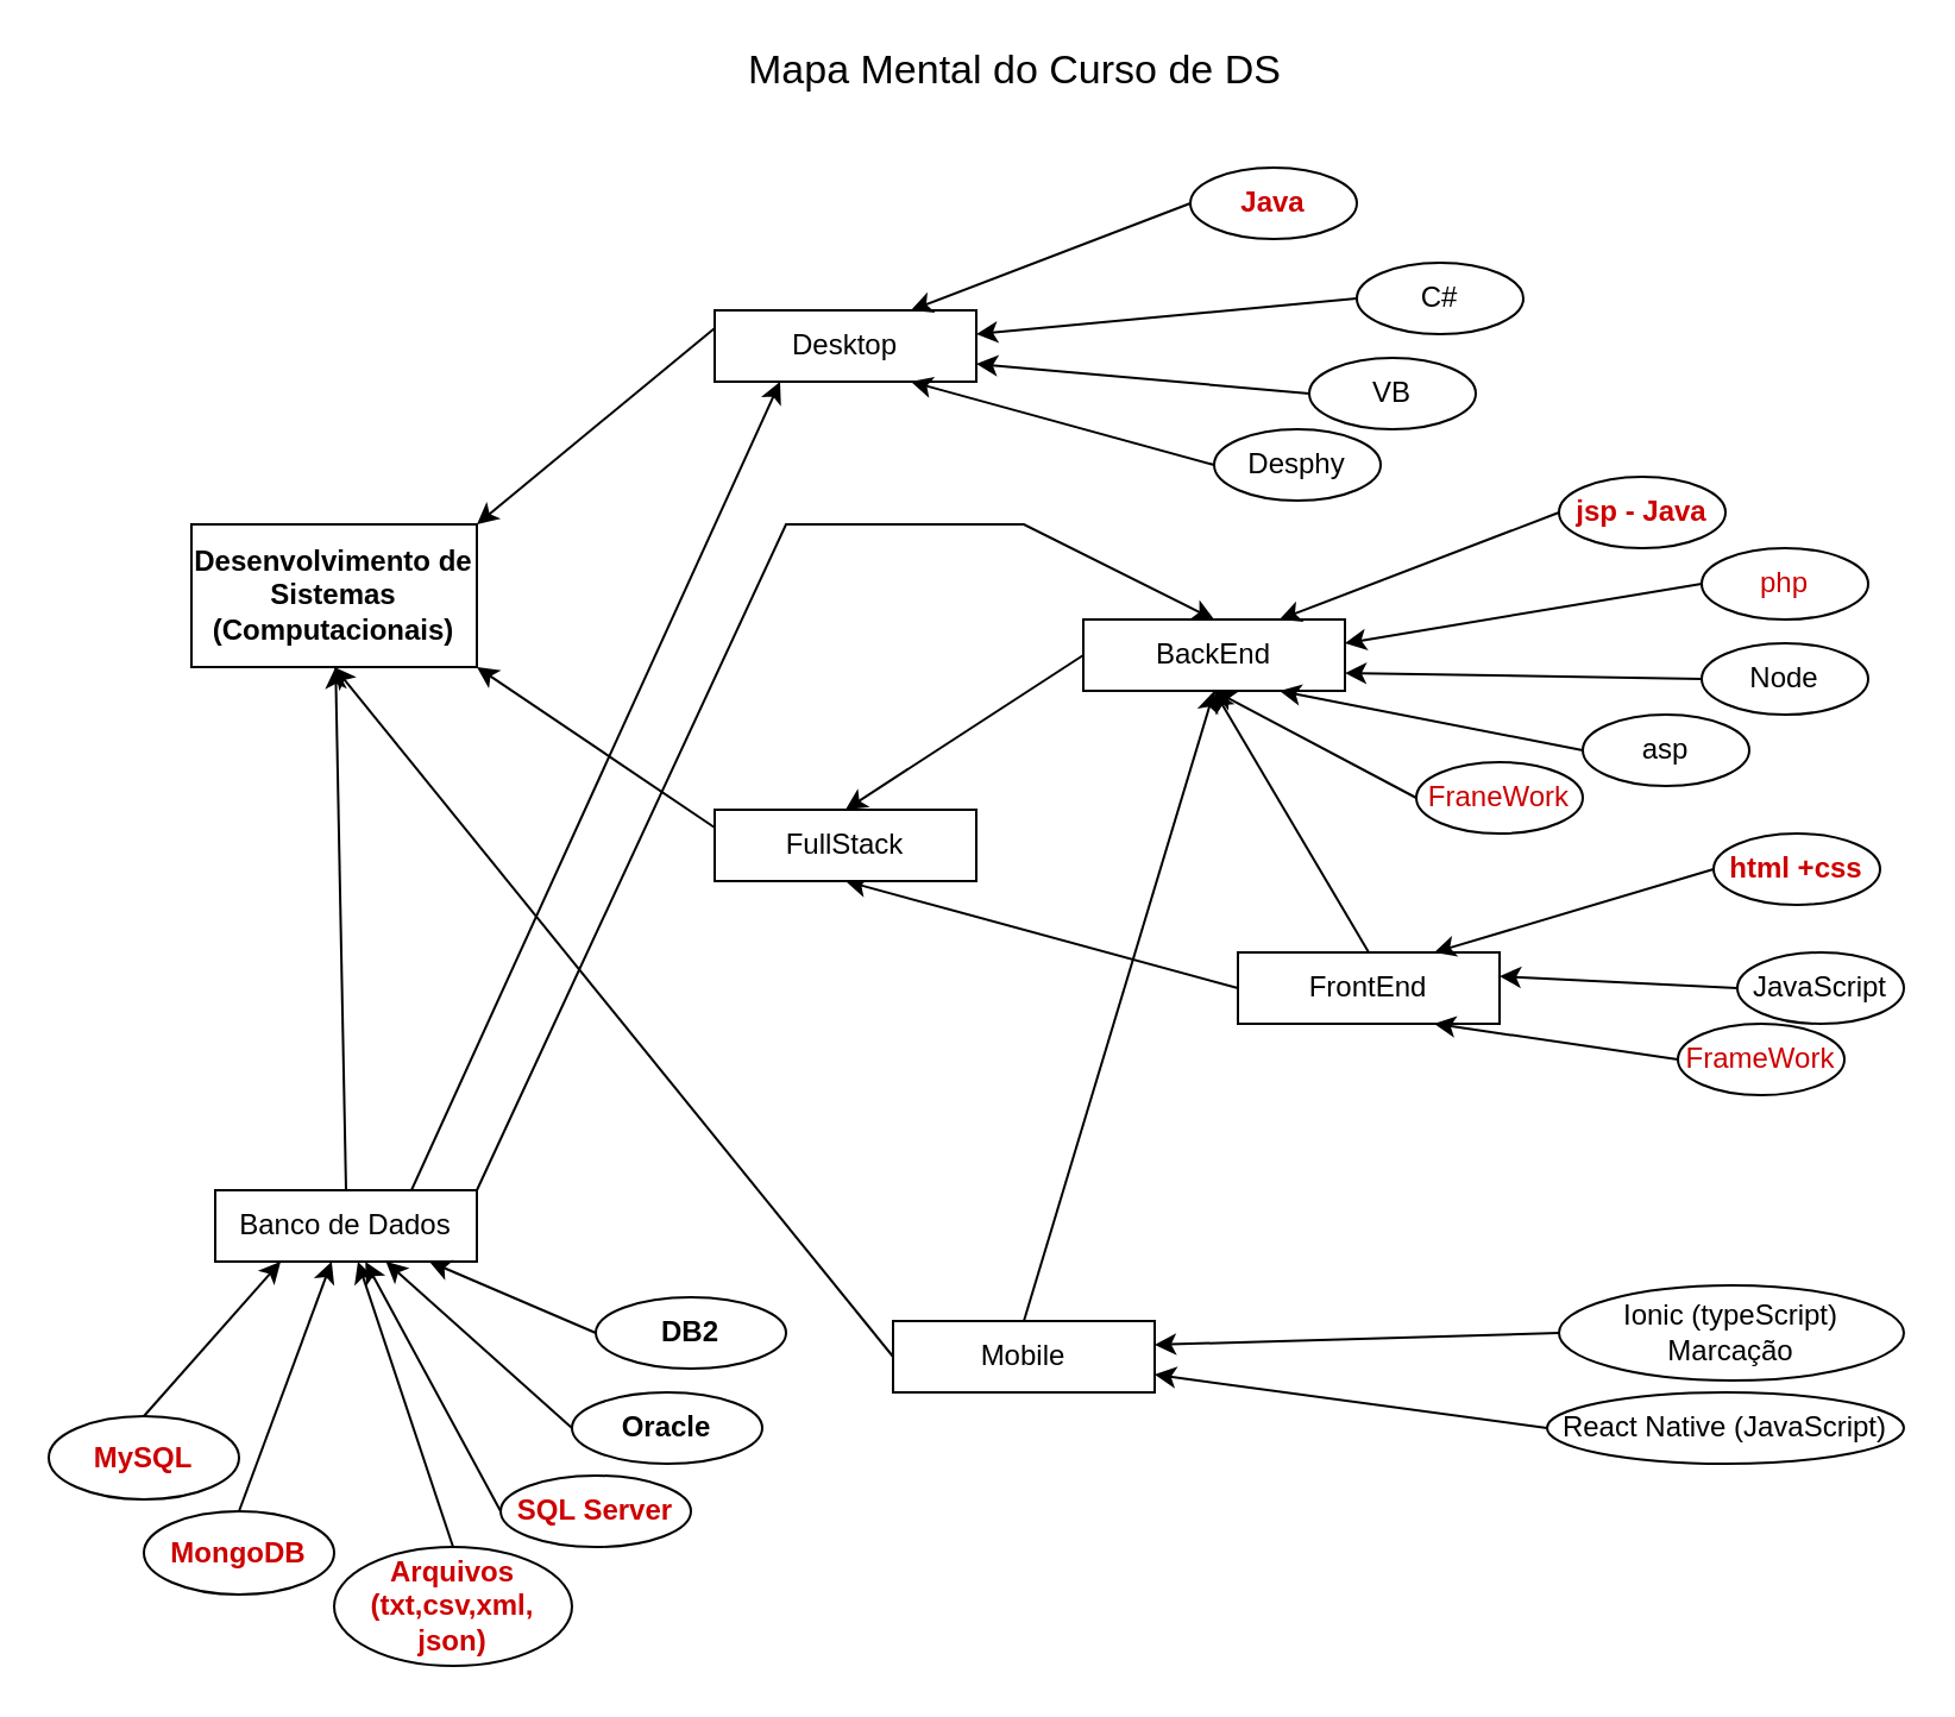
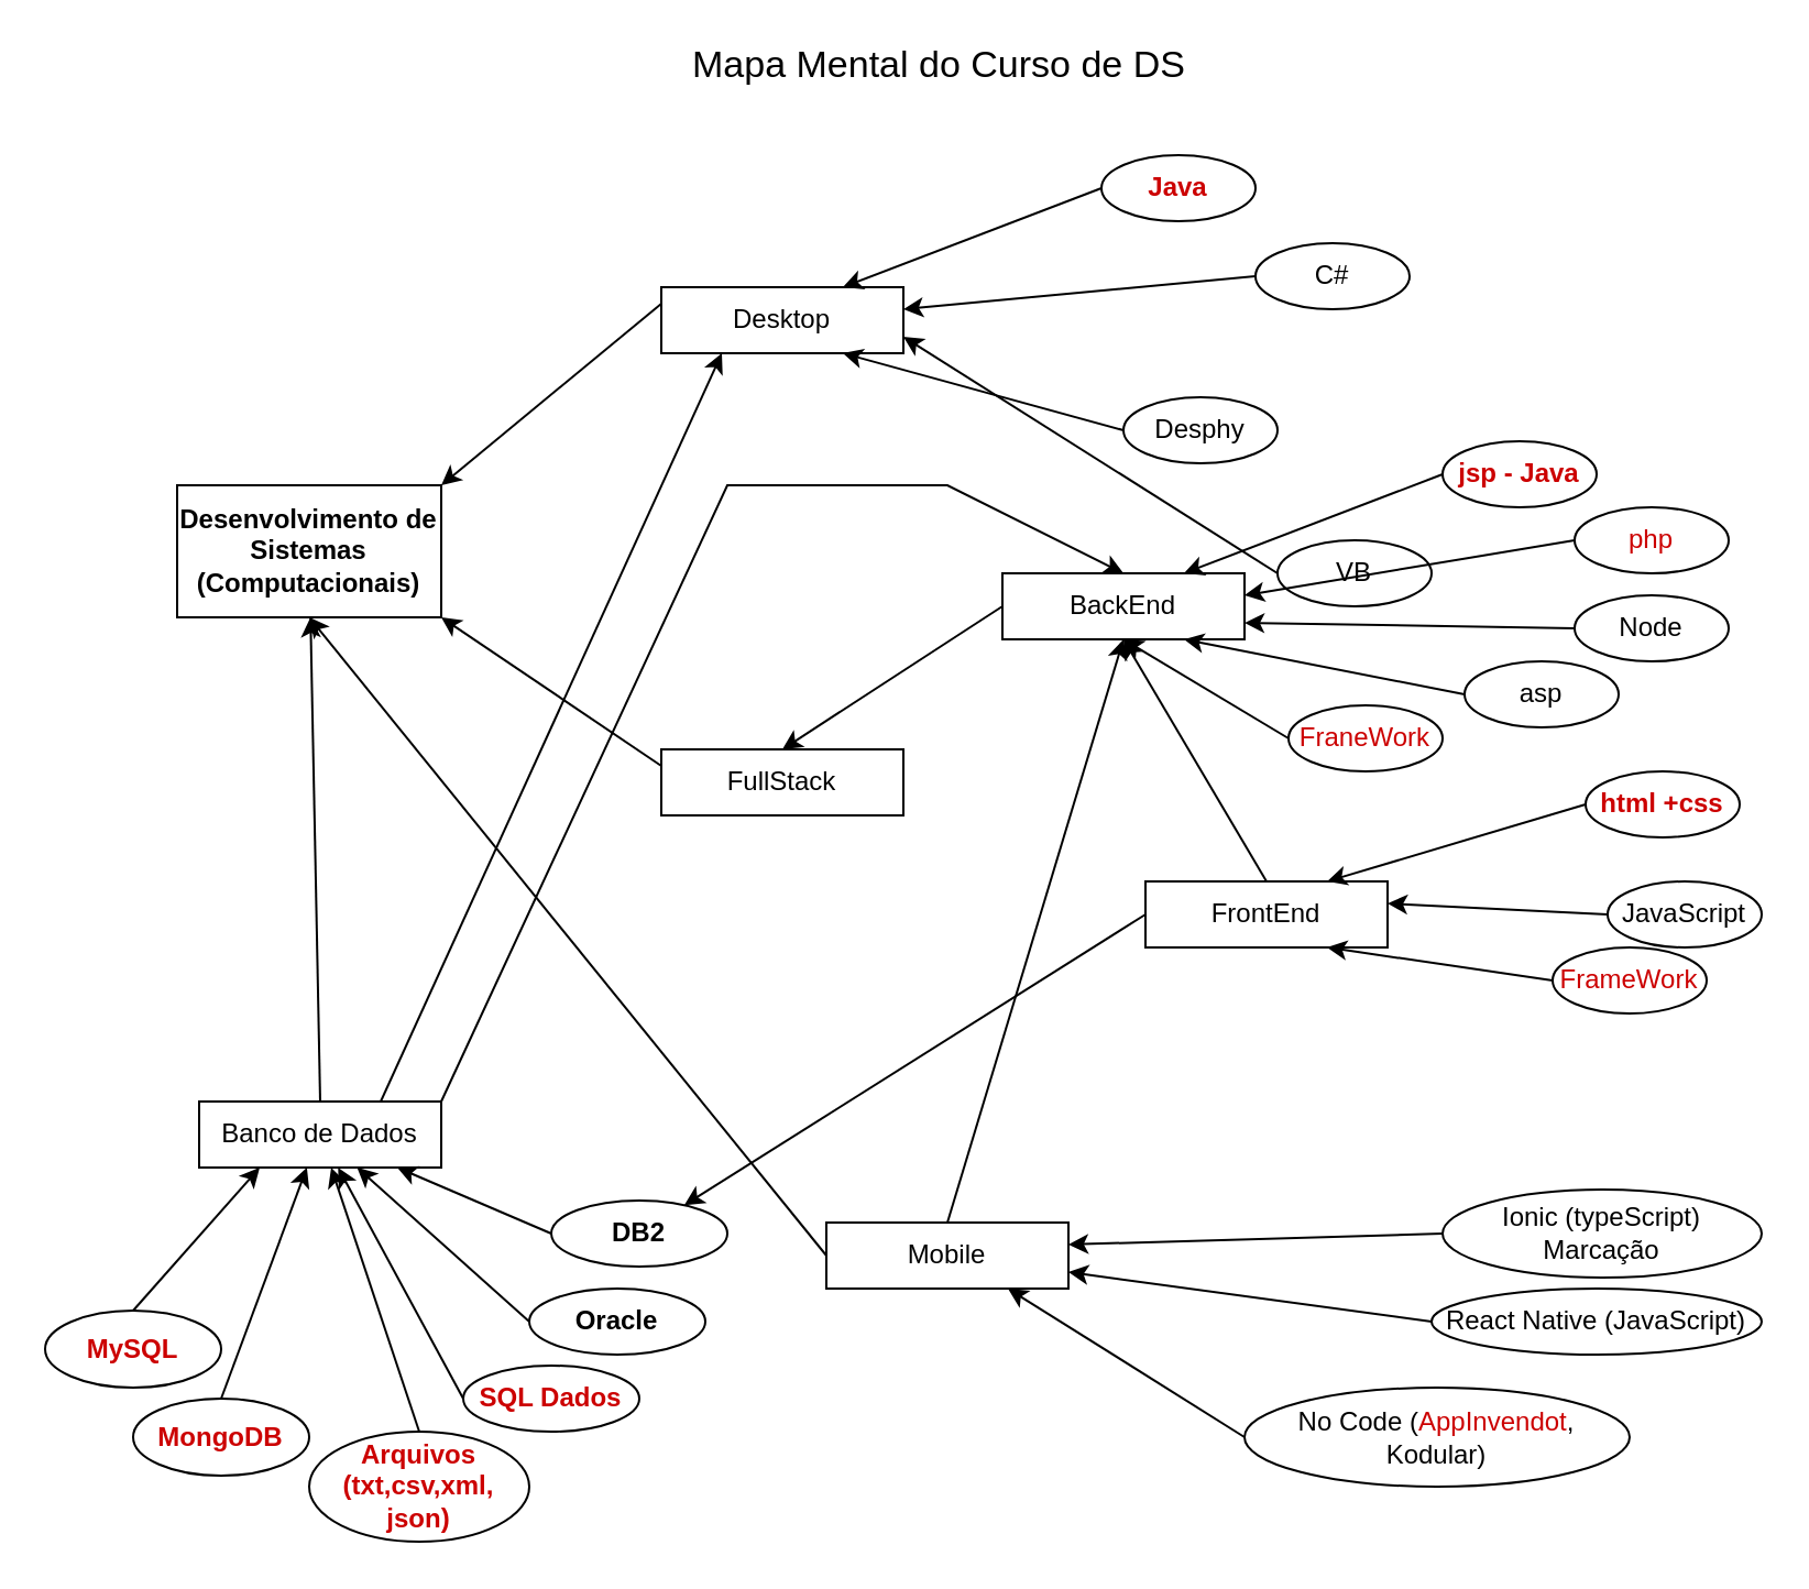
  <mxCell id="0" />
  <mxCell id="1" parent="0" />
  <mxCell id="2" value="Desenvolvimento de Sistemas&lt;br&gt;(Computacionais)" style="rounded=0;whiteSpace=wrap;html=1;fontStyle=1" vertex="1" parent="1"><mxGeometry x="80" y="220" width="120" height="60" as="geometry" /></mxCell>
  <mxCell id="3" style="edgeStyle=none;rounded=0;orthogonalLoop=1;jettySize=auto;html=1;exitX=0;exitY=0.25;exitDx=0;exitDy=0;entryX=1;entryY=0;entryDx=0;entryDy=0;fontColor=#CC0000;" edge="1" parent="1" source="4" target="2"><mxGeometry relative="1" as="geometry" /></mxCell>
  <mxCell id="4" value="Desktop" style="rounded=0;whiteSpace=wrap;html=1;" vertex="1" parent="1"><mxGeometry x="300" y="130" width="110" height="30" as="geometry" /></mxCell>
  <mxCell id="5" style="rounded=0;orthogonalLoop=1;jettySize=auto;html=1;exitX=0;exitY=0.5;exitDx=0;exitDy=0;entryX=0.75;entryY=0;entryDx=0;entryDy=0;" edge="1" parent="1" source="6" target="4"><mxGeometry relative="1" as="geometry" /></mxCell>
  <mxCell id="6" value="Java" style="ellipse;whiteSpace=wrap;html=1;fontStyle=1;fontColor=#CC0000;" vertex="1" parent="1"><mxGeometry x="500" y="70" width="70" height="30" as="geometry" /></mxCell>
  <mxCell id="7" style="edgeStyle=none;rounded=0;orthogonalLoop=1;jettySize=auto;html=1;exitX=0;exitY=0.5;exitDx=0;exitDy=0;" edge="1" parent="1" source="8"><mxGeometry relative="1" as="geometry"><mxPoint x="410" y="140" as="targetPoint" /></mxGeometry></mxCell>
  <mxCell id="8" value="C#" style="ellipse;whiteSpace=wrap;html=1;" vertex="1" parent="1"><mxGeometry x="570" y="110" width="70" height="30" as="geometry" /></mxCell>
  <mxCell id="9" style="edgeStyle=none;rounded=0;orthogonalLoop=1;jettySize=auto;html=1;exitX=0;exitY=0.5;exitDx=0;exitDy=0;entryX=1;entryY=0.75;entryDx=0;entryDy=0;" edge="1" parent="1" source="10" target="4"><mxGeometry relative="1" as="geometry" /></mxCell>
- <mxCell id="10" value="VB" style="ellipse;whiteSpace=wrap;html=1;" vertex="1" parent="1"><mxGeometry x="550" y="150" width="70" height="30" as="geometry" /></mxCell>
+ <mxCell id="10" value="VB" style="ellipse;whiteSpace=wrap;html=1;" vertex="1" parent="1"><mxGeometry x="580" y="245" width="70" height="30" as="geometry" /></mxCell>
  <mxCell id="11" style="edgeStyle=none;rounded=0;orthogonalLoop=1;jettySize=auto;html=1;exitX=0;exitY=0.5;exitDx=0;exitDy=0;entryX=0.75;entryY=1;entryDx=0;entryDy=0;" edge="1" parent="1" source="12" target="4"><mxGeometry relative="1" as="geometry" /></mxCell>
  <mxCell id="12" value="Desphy" style="ellipse;whiteSpace=wrap;html=1;" vertex="1" parent="1"><mxGeometry x="510" y="180" width="70" height="30" as="geometry" /></mxCell>
  <mxCell id="13" style="edgeStyle=none;rounded=0;orthogonalLoop=1;jettySize=auto;html=1;exitX=0;exitY=0.5;exitDx=0;exitDy=0;entryX=0.5;entryY=0;entryDx=0;entryDy=0;fontColor=#CC0000;" edge="1" parent="1" source="14" target="33"><mxGeometry relative="1" as="geometry" /></mxCell>
  <mxCell id="14" value="BackEnd" style="rounded=0;whiteSpace=wrap;html=1;" vertex="1" parent="1"><mxGeometry x="455" y="260" width="110" height="30" as="geometry" /></mxCell>
  <mxCell id="15" style="rounded=0;orthogonalLoop=1;jettySize=auto;html=1;exitX=0;exitY=0.5;exitDx=0;exitDy=0;entryX=0.75;entryY=0;entryDx=0;entryDy=0;" edge="1" source="16" target="14" parent="1"><mxGeometry relative="1" as="geometry" /></mxCell>
  <mxCell id="16" value="jsp - Java" style="ellipse;whiteSpace=wrap;html=1;fontStyle=1;fontColor=#CC0000;" vertex="1" parent="1"><mxGeometry x="655" y="200" width="70" height="30" as="geometry" /></mxCell>
  <mxCell id="17" style="edgeStyle=none;rounded=0;orthogonalLoop=1;jettySize=auto;html=1;exitX=0;exitY=0.5;exitDx=0;exitDy=0;" edge="1" source="18" parent="1"><mxGeometry relative="1" as="geometry"><mxPoint x="565" y="270" as="targetPoint" /></mxGeometry></mxCell>
  <mxCell id="18" value="php" style="ellipse;whiteSpace=wrap;html=1;fontColor=#CC0000;" vertex="1" parent="1"><mxGeometry x="715" y="230" width="70" height="30" as="geometry" /></mxCell>
  <mxCell id="19" style="edgeStyle=none;rounded=0;orthogonalLoop=1;jettySize=auto;html=1;exitX=0;exitY=0.5;exitDx=0;exitDy=0;entryX=1;entryY=0.75;entryDx=0;entryDy=0;" edge="1" source="20" target="14" parent="1"><mxGeometry relative="1" as="geometry" /></mxCell>
  <mxCell id="20" value="Node" style="ellipse;whiteSpace=wrap;html=1;" vertex="1" parent="1"><mxGeometry x="715" y="270" width="70" height="30" as="geometry" /></mxCell>
  <mxCell id="21" style="edgeStyle=none;rounded=0;orthogonalLoop=1;jettySize=auto;html=1;exitX=0;exitY=0.5;exitDx=0;exitDy=0;entryX=0.75;entryY=1;entryDx=0;entryDy=0;" edge="1" source="22" target="14" parent="1"><mxGeometry relative="1" as="geometry" /></mxCell>
  <mxCell id="22" value="asp" style="ellipse;whiteSpace=wrap;html=1;" vertex="1" parent="1"><mxGeometry x="665" y="300" width="70" height="30" as="geometry" /></mxCell>
- <mxCell id="23" style="edgeStyle=none;rounded=0;orthogonalLoop=1;jettySize=auto;html=1;exitX=0;exitY=0.5;exitDx=0;exitDy=0;entryX=0.5;entryY=1;entryDx=0;entryDy=0;fontColor=#CC0000;" edge="1" parent="1" source="25" target="33"><mxGeometry relative="1" as="geometry" /></mxCell>
+ <mxCell id="23" style="edgeStyle=none;rounded=0;orthogonalLoop=1;jettySize=auto;html=1;exitX=0;exitY=0.5;exitDx=0;exitDy=0;fontColor=#CC0000;" edge="1" parent="1" source="25" target="60"><mxGeometry relative="1" as="geometry" /></mxCell>
  <mxCell id="24" style="edgeStyle=none;rounded=0;orthogonalLoop=1;jettySize=auto;html=1;exitX=0.5;exitY=0;exitDx=0;exitDy=0;entryX=0.5;entryY=1;entryDx=0;entryDy=0;fontColor=#000000;" edge="1" parent="1" source="25" target="14"><mxGeometry relative="1" as="geometry" /></mxCell>
  <mxCell id="25" value="FrontEnd" style="rounded=0;whiteSpace=wrap;html=1;" vertex="1" parent="1"><mxGeometry x="520" y="400" width="110" height="30" as="geometry" /></mxCell>
  <mxCell id="26" style="rounded=0;orthogonalLoop=1;jettySize=auto;html=1;exitX=0;exitY=0.5;exitDx=0;exitDy=0;entryX=0.75;entryY=0;entryDx=0;entryDy=0;" edge="1" source="27" target="25" parent="1"><mxGeometry relative="1" as="geometry" /></mxCell>
  <mxCell id="27" value="html +css" style="ellipse;whiteSpace=wrap;html=1;fontStyle=1;fontColor=#CC0000;" vertex="1" parent="1"><mxGeometry x="720" y="350" width="70" height="30" as="geometry" /></mxCell>
  <mxCell id="28" style="edgeStyle=none;rounded=0;orthogonalLoop=1;jettySize=auto;html=1;exitX=0;exitY=0.5;exitDx=0;exitDy=0;" edge="1" source="29" parent="1"><mxGeometry relative="1" as="geometry"><mxPoint x="630" y="410" as="targetPoint" /></mxGeometry></mxCell>
  <mxCell id="29" value="JavaScript" style="ellipse;whiteSpace=wrap;html=1;" vertex="1" parent="1"><mxGeometry x="730" y="400" width="70" height="30" as="geometry" /></mxCell>
  <mxCell id="30" style="edgeStyle=none;rounded=0;orthogonalLoop=1;jettySize=auto;html=1;exitX=0;exitY=0.5;exitDx=0;exitDy=0;entryX=0.75;entryY=1;entryDx=0;entryDy=0;" edge="1" source="31" target="25" parent="1"><mxGeometry relative="1" as="geometry" /></mxCell>
  <mxCell id="31" value="FrameWork" style="ellipse;whiteSpace=wrap;html=1;fontColor=#CC0000;" vertex="1" parent="1"><mxGeometry x="705" y="430" width="70" height="30" as="geometry" /></mxCell>
  <mxCell id="32" style="edgeStyle=none;rounded=0;orthogonalLoop=1;jettySize=auto;html=1;exitX=0;exitY=0.25;exitDx=0;exitDy=0;entryX=1;entryY=1;entryDx=0;entryDy=0;fontColor=#CC0000;" edge="1" parent="1" source="33" target="2"><mxGeometry relative="1" as="geometry" /></mxCell>
  <mxCell id="33" value="FullStack" style="rounded=0;whiteSpace=wrap;html=1;" vertex="1" parent="1"><mxGeometry x="300" y="340" width="110" height="30" as="geometry" /></mxCell>
  <mxCell id="34" style="edgeStyle=none;rounded=0;orthogonalLoop=1;jettySize=auto;html=1;exitX=0;exitY=0.5;exitDx=0;exitDy=0;entryX=0.5;entryY=1;entryDx=0;entryDy=0;fontColor=#CC0000;" edge="1" parent="1" source="36" target="2"><mxGeometry relative="1" as="geometry" /></mxCell>
  <mxCell id="35" style="edgeStyle=none;rounded=0;orthogonalLoop=1;jettySize=auto;html=1;exitX=0.5;exitY=0;exitDx=0;exitDy=0;entryX=0.5;entryY=1;entryDx=0;entryDy=0;fontColor=#000000;" edge="1" parent="1" source="36" target="14"><mxGeometry relative="1" as="geometry" /></mxCell>
  <mxCell id="36" value="Mobile" style="rounded=0;whiteSpace=wrap;html=1;" vertex="1" parent="1"><mxGeometry x="375" y="555" width="110" height="30" as="geometry" /></mxCell>
  <mxCell id="37" style="edgeStyle=none;rounded=0;orthogonalLoop=1;jettySize=auto;html=1;exitX=0;exitY=0.5;exitDx=0;exitDy=0;" edge="1" source="38" parent="1"><mxGeometry relative="1" as="geometry"><mxPoint x="485" y="565" as="targetPoint" /></mxGeometry></mxCell>
  <mxCell id="38" value="Ionic (typeScript) Marcação" style="ellipse;whiteSpace=wrap;html=1;" vertex="1" parent="1"><mxGeometry x="655" y="540" width="145" height="40" as="geometry" /></mxCell>
  <mxCell id="39" style="edgeStyle=none;rounded=0;orthogonalLoop=1;jettySize=auto;html=1;exitX=0;exitY=0.5;exitDx=0;exitDy=0;entryX=1;entryY=0.75;entryDx=0;entryDy=0;" edge="1" source="40" target="36" parent="1"><mxGeometry relative="1" as="geometry" /></mxCell>
  <mxCell id="40" value="React Native (JavaScript)" style="ellipse;whiteSpace=wrap;html=1;" vertex="1" parent="1"><mxGeometry x="650" y="585" width="150" height="30" as="geometry" /></mxCell>
+ <mxCell id="41" style="edgeStyle=none;rounded=0;orthogonalLoop=1;jettySize=auto;html=1;exitX=0;exitY=0.5;exitDx=0;exitDy=0;entryX=0.75;entryY=1;entryDx=0;entryDy=0;" edge="1" source="42" target="36" parent="1"><mxGeometry relative="1" as="geometry" /></mxCell>
+ <mxCell id="42" value="No Code (&lt;font color=&quot;#cc0000&quot;&gt;AppInvendot&lt;/font&gt;, Kodular)" style="ellipse;whiteSpace=wrap;html=1;" vertex="1" parent="1"><mxGeometry x="565" y="630" width="175" height="45" as="geometry" /></mxCell>
  <mxCell id="43" style="edgeStyle=none;rounded=0;orthogonalLoop=1;jettySize=auto;html=1;exitX=0;exitY=0.5;exitDx=0;exitDy=0;entryX=0.5;entryY=1;entryDx=0;entryDy=0;fontColor=#CC0000;" edge="1" parent="1" source="44" target="14"><mxGeometry relative="1" as="geometry" /></mxCell>
- <mxCell id="44" value="FraneWork" style="ellipse;whiteSpace=wrap;html=1;fontColor=#CC0000;" vertex="1" parent="1"><mxGeometry x="595" y="320" width="70" height="30" as="geometry" /></mxCell>
+ <mxCell id="44" value="FraneWork" style="ellipse;whiteSpace=wrap;html=1;fontColor=#CC0000;" vertex="1" parent="1"><mxGeometry x="585" y="320" width="70" height="30" as="geometry" /></mxCell>
  <mxCell id="45" style="edgeStyle=none;rounded=0;orthogonalLoop=1;jettySize=auto;html=1;exitX=0.5;exitY=0;exitDx=0;exitDy=0;fontColor=#000000;" edge="1" parent="1" source="48" target="2"><mxGeometry relative="1" as="geometry" /></mxCell>
  <mxCell id="46" style="edgeStyle=none;rounded=0;orthogonalLoop=1;jettySize=auto;html=1;exitX=0.75;exitY=0;exitDx=0;exitDy=0;entryX=0.25;entryY=1;entryDx=0;entryDy=0;fontColor=#000000;" edge="1" parent="1" source="48" target="4"><mxGeometry relative="1" as="geometry" /></mxCell>
  <mxCell id="47" style="edgeStyle=none;rounded=0;orthogonalLoop=1;jettySize=auto;html=1;exitX=1;exitY=0;exitDx=0;exitDy=0;entryX=0.5;entryY=0;entryDx=0;entryDy=0;fontColor=#000000;" edge="1" parent="1" source="48" target="14"><mxGeometry relative="1" as="geometry"><Array as="points"><mxPoint x="330" y="220" /><mxPoint x="430" y="220" /></Array></mxGeometry></mxCell>
  <mxCell id="48" value="Banco de Dados" style="rounded=0;whiteSpace=wrap;html=1;" vertex="1" parent="1"><mxGeometry x="90" y="500" width="110" height="30" as="geometry" /></mxCell>
  <mxCell id="49" style="edgeStyle=none;rounded=0;orthogonalLoop=1;jettySize=auto;html=1;exitX=0.5;exitY=0;exitDx=0;exitDy=0;entryX=0.25;entryY=1;entryDx=0;entryDy=0;fontColor=#000000;" edge="1" parent="1" source="50" target="48"><mxGeometry relative="1" as="geometry" /></mxCell>
  <mxCell id="50" value="MySQL" style="ellipse;whiteSpace=wrap;html=1;fontStyle=1;fontColor=#CC0000;" vertex="1" parent="1"><mxGeometry x="20" y="595" width="80" height="35" as="geometry" /></mxCell>
  <mxCell id="51" style="edgeStyle=none;rounded=0;orthogonalLoop=1;jettySize=auto;html=1;exitX=0.5;exitY=0;exitDx=0;exitDy=0;fontColor=#000000;entryX=0.445;entryY=1;entryDx=0;entryDy=0;entryPerimeter=0;" edge="1" parent="1" source="52" target="48"><mxGeometry relative="1" as="geometry"><mxPoint x="160" y="530" as="targetPoint" /></mxGeometry></mxCell>
  <mxCell id="52" value="MongoDB" style="ellipse;whiteSpace=wrap;html=1;fontStyle=1;fontColor=#CC0000;" vertex="1" parent="1"><mxGeometry x="60" y="635" width="80" height="35" as="geometry" /></mxCell>
  <mxCell id="53" style="edgeStyle=none;rounded=0;orthogonalLoop=1;jettySize=auto;html=1;exitX=0.5;exitY=0;exitDx=0;exitDy=0;fontColor=#000000;" edge="1" parent="1" source="54" target="48"><mxGeometry relative="1" as="geometry" /></mxCell>
  <mxCell id="54" value="Arquivos (txt,csv,xml, json)" style="ellipse;whiteSpace=wrap;html=1;fontStyle=1;fontColor=#CC0000;" vertex="1" parent="1"><mxGeometry x="140" y="650" width="100" height="50" as="geometry" /></mxCell>
  <mxCell id="55" style="edgeStyle=none;rounded=0;orthogonalLoop=1;jettySize=auto;html=1;exitX=0;exitY=0.5;exitDx=0;exitDy=0;fontColor=#000000;" edge="1" parent="1" source="56" target="48"><mxGeometry relative="1" as="geometry" /></mxCell>
- <mxCell id="56" value="SQL Server" style="ellipse;whiteSpace=wrap;html=1;fontStyle=1;fontColor=#CC0000;" vertex="1" parent="1"><mxGeometry x="210" y="620" width="80" height="30" as="geometry" /></mxCell>
+ <mxCell id="56" value="SQL Dados" style="ellipse;whiteSpace=wrap;html=1;fontStyle=1;fontColor=#CC0000;" vertex="1" parent="1"><mxGeometry x="210" y="620" width="80" height="30" as="geometry" /></mxCell>
  <mxCell id="57" style="edgeStyle=none;rounded=0;orthogonalLoop=1;jettySize=auto;html=1;exitX=0;exitY=0.5;exitDx=0;exitDy=0;fontColor=#000000;" edge="1" parent="1" source="58" target="48"><mxGeometry relative="1" as="geometry" /></mxCell>
  <mxCell id="58" value="Oracle" style="ellipse;whiteSpace=wrap;html=1;fontStyle=1;" vertex="1" parent="1"><mxGeometry x="240" y="585" width="80" height="30" as="geometry" /></mxCell>
  <mxCell id="59" style="edgeStyle=none;rounded=0;orthogonalLoop=1;jettySize=auto;html=1;exitX=0;exitY=0.5;exitDx=0;exitDy=0;fontColor=#000000;" edge="1" parent="1" source="60" target="48"><mxGeometry relative="1" as="geometry" /></mxCell>
  <mxCell id="60" value="DB2" style="ellipse;whiteSpace=wrap;html=1;fontStyle=1;" vertex="1" parent="1"><mxGeometry x="250" y="545" width="80" height="30" as="geometry" /></mxCell>
  <mxCell id="61" value="Mapa Mental do Curso de DS" style="text;html=1;strokeColor=none;fillColor=none;align=center;verticalAlign=middle;whiteSpace=wrap;rounded=0;fontColor=#000000;fontSize=17;" vertex="1" parent="1"><mxGeometry x="258" y="20" width="337" height="20" as="geometry" /></mxCell>
